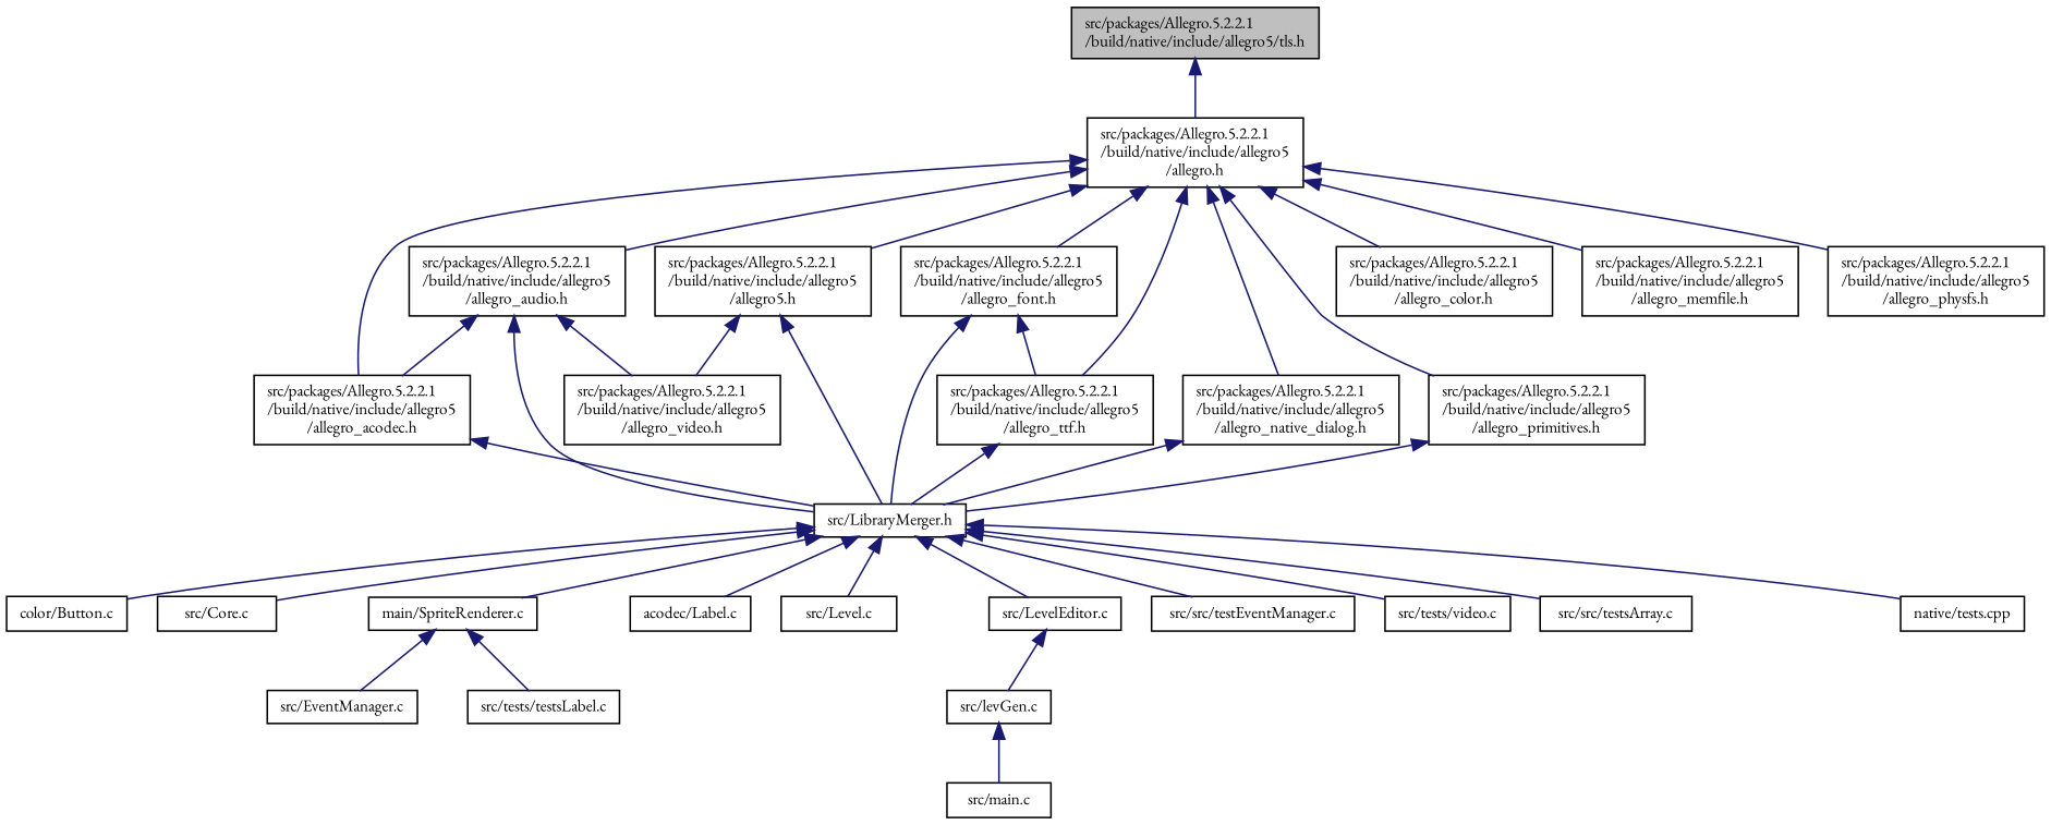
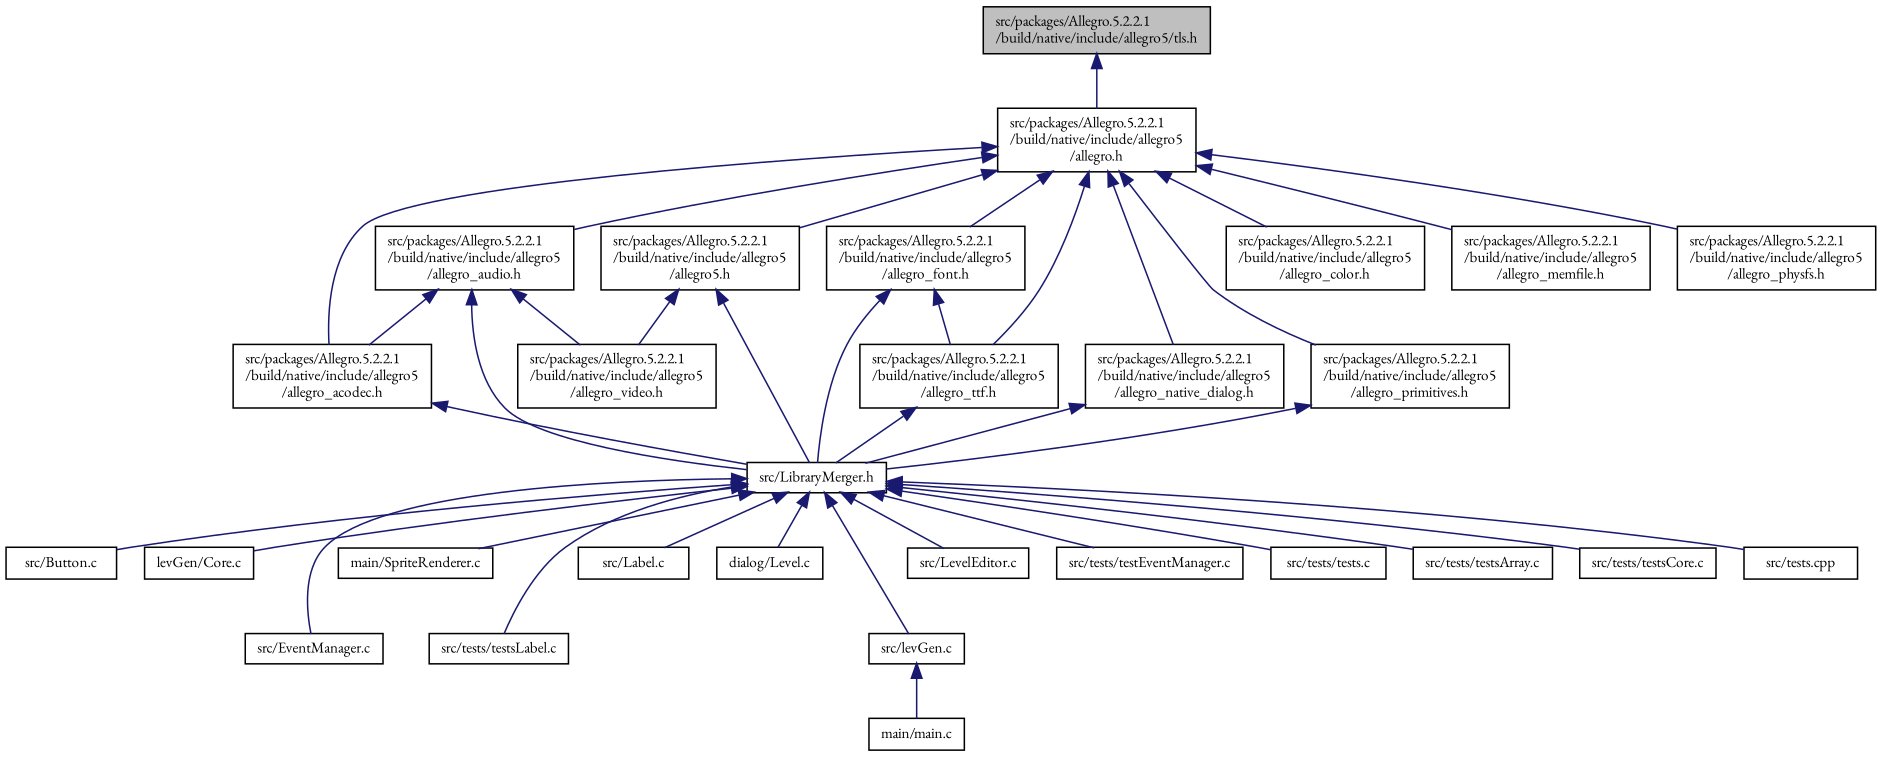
  digraph {
    fontname="EB Garamond"
    node [color=black fillcolor=white fontname="EB Garamond" fontsize=10 shape=record style=filled]
    edge [color=midnightblue dir=back fontname="EB Garamond" fontsize=10 labelfontname=Helvetica labelfontsize=10 style=solid]
    n1 [fillcolor=grey75 fontcolor=black height=0.2 label="src/packages/Allegro.5.2.2.1\l/build/native/include/allegro5/tls.h" width=0.4]
    n2 [height=0.2 label="src/packages/Allegro.5.2.2.1\l/build/native/include/allegro5\l/allegro.h" width=0.4]
    n3 [height=0.2 label="src/packages/Allegro.5.2.2.1\l/build/native/include/allegro5\l/allegro5.h" width=0.4]
    n4 [height=0.2 label="src/packages/Allegro.5.2.2.1\l/build/native/include/allegro5\l/allegro_acodec.h" width=0.4]
    n5 [height=0.2 label="src/packages/Allegro.5.2.2.1\l/build/native/include/allegro5\l/allegro_audio.h" width=0.4]
    n6 [height=0.2 label="src/packages/Allegro.5.2.2.1\l/build/native/include/allegro5\l/allegro_color.h" width=0.4]
    n7 [height=0.2 label="src/packages/Allegro.5.2.2.1\l/build/native/include/allegro5\l/allegro_font.h" width=0.4]
    n8 [height=0.2 label="src/packages/Allegro.5.2.2.1\l/build/native/include/allegro5\l/allegro_ttf.h" width=0.4]
    n9 [height=0.2 label="src/packages/Allegro.5.2.2.1\l/build/native/include/allegro5\l/allegro_memfile.h" width=0.4]
    n10 [height=0.2 label="src/packages/Allegro.5.2.2.1\l/build/native/include/allegro5\l/allegro_native_dialog.h" width=0.4]
    n11 [height=0.2 label="src/packages/Allegro.5.2.2.1\l/build/native/include/allegro5\l/allegro_physfs.h" width=0.4]
    n12 [height=0.2 label="src/packages/Allegro.5.2.2.1\l/build/native/include/allegro5\l/allegro_primitives.h" width=0.4]
    n13 [height=0.2 label="src/LibraryMerger.h" width=0.4]
    n14 [height=0.2 label="src/packages/Allegro.5.2.2.1\l/build/native/include/allegro5\l/allegro_video.h" width=0.4]
-   n15 [height=0.2 label="color/Button.c" width=0.4]
-   n16 [height=0.2 label="src/Core.c" width=0.4]
+   n15 [height=0.2 label="src/Button.c" width=0.4]
+   n16 [height=0.2 label="levGen/Core.c" width=0.4]
    n17 [height=0.2 label="src/EventManager.c" width=0.4]
-   n18 [height=0.2 label="acodec/Label.c" width=0.4]
-   n19 [height=0.2 label="src/Level.c" width=0.4]
+   n18 [height=0.2 label="src/Label.c" width=0.4]
+   n19 [height=0.2 label="dialog/Level.c" width=0.4]
    n20 [height=0.2 label="src/LevelEditor.c" width=0.4]
    n21 [height=0.2 label="src/levGen.c" width=0.4]
    n22 [height=0.2 label="main/SpriteRenderer.c" width=0.4]
-   n23 [height=0.2 label="src/src/testEventManager.c" width=0.4]
-   n24 [height=0.2 label="src/tests/video.c" width=0.4]
-   n25 [height=0.2 label="src/src/testsArray.c" width=0.4]
+   n23 [height=0.2 label="src/tests/testEventManager.c" width=0.4]
+   n24 [height=0.2 label="src/tests/tests.c" width=0.4]
+   n25 [height=0.2 label="src/tests/testsArray.c" width=0.4]
+   n26 [height=0.2 label="src/tests/testsCore.c" width=0.4]
    n27 [height=0.2 label="src/tests/testsLabel.c" width=0.4]
-   n28 [height=0.2 label="native/tests.cpp" width=0.4]
-   n29 [height=0.2 label="src/main.c" width=0.4]
+   n28 [height=0.2 label="src/tests.cpp" width=0.4]
+   n29 [height=0.2 label="main/main.c" width=0.4]
    n1 -> n2
    n2 -> n3
    n2 -> n4
    n2 -> n5
    n2 -> n6
    n2 -> n7
    n2 -> n8
    n2 -> n9
    n2 -> n10
    n2 -> n11
    n2 -> n12
    n3 -> n13
    n3 -> n14
    n4 -> n13
    n5 -> n4
    n5 -> n13
    n5 -> n14
    n7 -> n8
    n7 -> n13
    n8 -> n13
    n10 -> n13
    n12 -> n13
    n13 -> n15
    n13 -> n16
-   n22 -> n17
+   n13 -> n17
    n13 -> n18
    n13 -> n19
    n13 -> n20
-   n20 -> n21
+   n13 -> n21
    n13 -> n22
    n13 -> n23
    n13 -> n24
    n13 -> n25
-   n22 -> n27
+   n13 -> n26
+   n13 -> n27
    n13 -> n28
    n21 -> n29
  }
